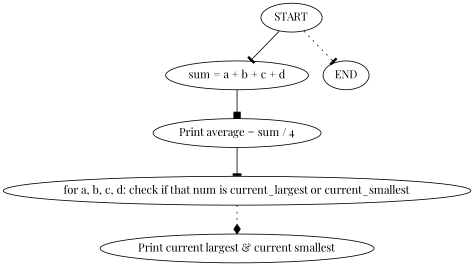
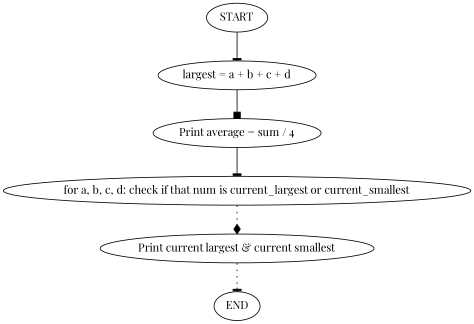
  digraph {
    fontname="Playfair Display"
    node [fontname="Playfair Display"]
    edge [arrowhead=tee fontname="Playfair Display" style=solid]
    START
-   "sum = a + b + c + d"
+   "sum = a + b + c + d" [label="largest = a + b + c + d"]
    "Print average = sum / 4"
    "for a, b, c, d: check if that num is current_largest or current_smallest"
    "Print current largest & current smallest"
    END
    START -> "sum = a + b + c + d"
    "sum = a + b + c + d" -> "Print average = sum / 4" [arrowhead=box]
    "Print average = sum / 4" -> "for a, b, c, d: check if that num is current_largest or current_smallest"
    "for a, b, c, d: check if that num is current_largest or current_smallest" -> "Print current largest & current smallest" [arrowhead=diamond style=dotted]
-   START -> END [style=dotted]
+   "Print current largest & current smallest" -> END [style=dotted]
  }
